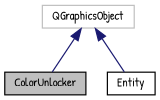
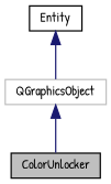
  digraph {
    fontname="Patrick Hand"
    node [color=black fillcolor=white fontname="Patrick Hand" fontsize=10 shape=record style=filled]
    edge [color=midnightblue dir=back fontname="Patrick Hand" fontsize=10 labelfontname=Helvetica labelfontsize=10 style=solid]
    n1 [fillcolor=grey75 fontcolor=black height=0.2 label=ColorUnlocker width=0.4]
    n2 [height=0.2 label=Entity width=0.4]
    n3 [color=grey75 height=0.2 label=QGraphicsObject width=0.4]
    n3 -> n1
-   n3 -> n2
+   n2 -> n3
  }
